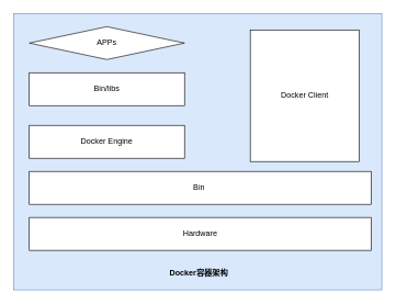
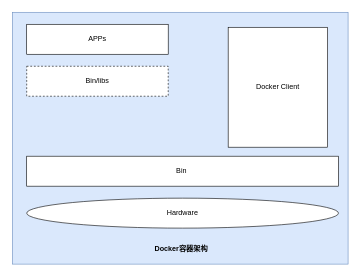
  <mxCell id="0" />
  <mxCell id="1" parent="0" />
  <mxCell id="2" value="" style="rounded=0;whiteSpace=wrap;html=1;fillColor=#dae8fc;strokeColor=#6c8ebf;" parent="1" vertex="1"><mxGeometry x="20" y="20" width="560" height="420" as="geometry" /></mxCell>
- <mxCell id="3" value="Hardware" style="rounded=0;whiteSpace=wrap;html=1;" parent="1" vertex="1"><mxGeometry x="44" y="330" width="520" height="50" as="geometry" /></mxCell>
+ <mxCell id="3" value="Hardware" style="ellipse;whiteSpace=wrap;html=1;" parent="1" vertex="1"><mxGeometry x="44" y="330" width="520" height="50" as="geometry" /></mxCell>
  <mxCell id="4" value="Bin&amp;nbsp;" style="rounded=0;whiteSpace=wrap;html=1;" parent="1" vertex="1"><mxGeometry x="44" y="260" width="520" height="50" as="geometry" /></mxCell>
- <mxCell id="5" value="Docker Engine" style="rounded=0;whiteSpace=wrap;html=1;" parent="1" vertex="1"><mxGeometry x="44" y="190" width="236" height="50" as="geometry" /></mxCell>
- <mxCell id="6" value="Bin/libs" style="rounded=0;whiteSpace=wrap;html=1;" parent="1" vertex="1"><mxGeometry x="44" y="110" width="236" height="50" as="geometry" /></mxCell>
- <mxCell id="7" value="APPs" style="rhombus;whiteSpace=wrap;html=1;" parent="1" vertex="1"><mxGeometry x="44" y="40" width="236" height="50" as="geometry" /></mxCell>
+ <mxCell id="6" value="Bin/libs" style="rounded=0;whiteSpace=wrap;html=1;dashed=1;" parent="1" vertex="1"><mxGeometry x="44" y="110" width="236" height="50" as="geometry" /></mxCell>
+ <mxCell id="7" value="APPs" style="rounded=0;whiteSpace=wrap;html=1;" parent="1" vertex="1"><mxGeometry x="44" y="40" width="236" height="50" as="geometry" /></mxCell>
  <mxCell id="8" value="Docker Client" style="rounded=0;whiteSpace=wrap;html=1;" parent="1" vertex="1"><mxGeometry x="380" y="45" width="166" height="200" as="geometry" /></mxCell>
  <mxCell id="9" value="&lt;b&gt;Docker容器架构&lt;/b&gt;" style="text;strokeColor=none;align=center;fillColor=none;html=1;verticalAlign=middle;whiteSpace=wrap;rounded=0;" parent="1" vertex="1"><mxGeometry x="244" y="400" width="116" height="30" as="geometry" /></mxCell>
